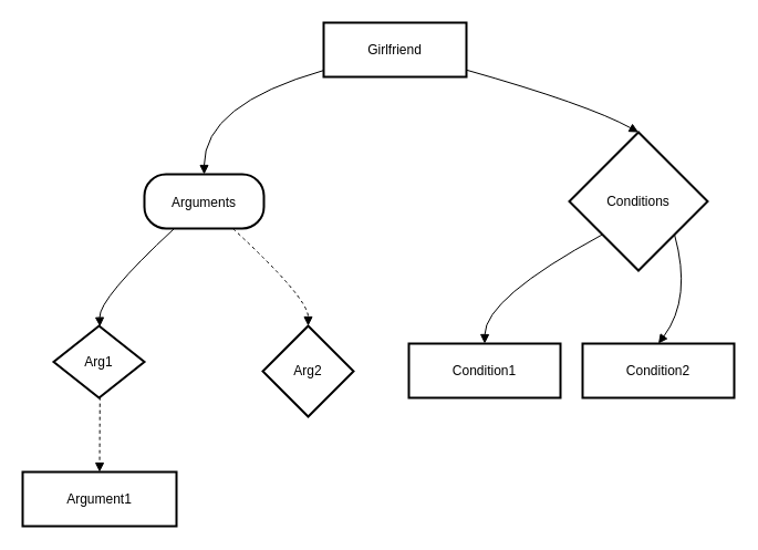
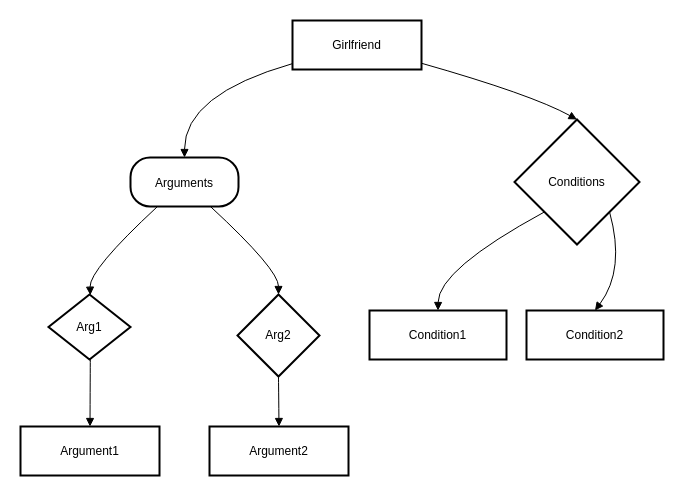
  <mxCell id="0" />
  <mxCell id="1" parent="0" />
  <mxCell id="2" value="Girlfriend" style="whiteSpace=wrap;strokeWidth=2;" vertex="1" parent="1"><mxGeometry x="292" y="20" width="129" height="49" as="geometry" /></mxCell>
  <mxCell id="3" value="Arguments" style="rounded=1;arcSize=40;strokeWidth=2" vertex="1" parent="1"><mxGeometry x="130" y="157" width="108" height="49" as="geometry" /></mxCell>
  <mxCell id="4" value="Conditions" style="rhombus;strokeWidth=2;whiteSpace=wrap;" vertex="1" parent="1"><mxGeometry x="514" y="119" width="125" height="125" as="geometry" /></mxCell>
  <mxCell id="5" value="Arg1" style="rhombus;strokeWidth=2;whiteSpace=wrap;" vertex="1" parent="1"><mxGeometry x="48" y="294" width="82" height="65" as="geometry" /></mxCell>
  <mxCell id="6" value="Arg2" style="rhombus;strokeWidth=2;whiteSpace=wrap;" vertex="1" parent="1"><mxGeometry x="237" y="294" width="82" height="82" as="geometry" /></mxCell>
  <mxCell id="7" value="Condition1" style="whiteSpace=wrap;strokeWidth=2;" vertex="1" parent="1"><mxGeometry x="369" y="310" width="137" height="49" as="geometry" /></mxCell>
  <mxCell id="8" value="Condition2" style="whiteSpace=wrap;strokeWidth=2;" vertex="1" parent="1"><mxGeometry x="526" y="310" width="137" height="49" as="geometry" /></mxCell>
  <mxCell id="9" value="Argument1" style="whiteSpace=wrap;strokeWidth=2;" vertex="1" parent="1"><mxGeometry x="20" y="426" width="139" height="49" as="geometry" /></mxCell>
+ <mxCell id="10" value="Argument2" style="whiteSpace=wrap;strokeWidth=2;" vertex="1" parent="1"><mxGeometry x="209" y="426" width="139" height="49" as="geometry" /></mxCell>
  <mxCell id="11" value="" style="curved=1;startArrow=none;endArrow=block;exitX=0;exitY=0.88;entryX=0.5;entryY=0;" edge="1" parent="1" source="2" target="3"><mxGeometry relative="1" as="geometry"><Array as="points"><mxPoint x="184" y="94" /></Array></mxGeometry></mxCell>
  <mxCell id="12" value="" style="curved=1;startArrow=none;endArrow=block;exitX=1.01;exitY=0.88;entryX=0.5;entryY=0;" edge="1" parent="1" source="2" target="4"><mxGeometry relative="1" as="geometry"><Array as="points"><mxPoint x="531" y="94" /></Array></mxGeometry></mxCell>
  <mxCell id="13" value="" style="curved=1;startArrow=none;endArrow=block;exitX=0.25;exitY=1;entryX=0.51;entryY=0;" edge="1" parent="1" source="3" target="5"><mxGeometry relative="1" as="geometry"><Array as="points"><mxPoint x="89" y="269" /></Array></mxGeometry></mxCell>
- <mxCell id="14" value="" style="curved=1;startArrow=none;endArrow=block;exitX=0.74;exitY=1;entryX=0.5;entryY=0;dashed=1;" edge="1" parent="1" source="3" target="6"><mxGeometry relative="1" as="geometry"><Array as="points"><mxPoint x="278" y="269" /></Array></mxGeometry></mxCell>
+ <mxCell id="14" value="" style="curved=1;startArrow=none;endArrow=block;exitX=0.74;exitY=1;entryX=0.5;entryY=0;" edge="1" parent="1" source="3" target="6"><mxGeometry relative="1" as="geometry"><Array as="points"><mxPoint x="278" y="269" /></Array></mxGeometry></mxCell>
  <mxCell id="15" value="" style="curved=1;startArrow=none;endArrow=block;exitX=0;exitY=0.96;entryX=0.5;entryY=0;" edge="1" parent="1" source="4" target="7"><mxGeometry relative="1" as="geometry"><Array as="points"><mxPoint x="438" y="269" /></Array></mxGeometry></mxCell>
  <mxCell id="16" value="" style="curved=1;startArrow=none;endArrow=block;exitX=1;exitY=0.96;entryX=0.5;entryY=0;" edge="1" parent="1" source="4" target="8"><mxGeometry relative="1" as="geometry"><Array as="points"><mxPoint x="625" y="269" /></Array></mxGeometry></mxCell>
- <mxCell id="17" value="" style="curved=1;startArrow=none;endArrow=block;exitX=0.51;exitY=1;entryX=0.5;entryY=-0.01;dashed=1;" edge="1" parent="1" source="5" target="9"><mxGeometry relative="1" as="geometry"><Array as="points" /></mxGeometry></mxCell>
+ <mxCell id="17" value="" style="curved=1;startArrow=none;endArrow=block;exitX=0.51;exitY=1;entryX=0.5;entryY=-0.01;" edge="1" parent="1" source="5" target="9"><mxGeometry relative="1" as="geometry"><Array as="points" /></mxGeometry></mxCell>
+ <mxCell id="18" value="" style="curved=1;startArrow=none;endArrow=block;exitX=0.5;exitY=1;entryX=0.5;entryY=-0.01;" edge="1" parent="1" source="6" target="10"><mxGeometry relative="1" as="geometry"><Array as="points" /></mxGeometry></mxCell>
